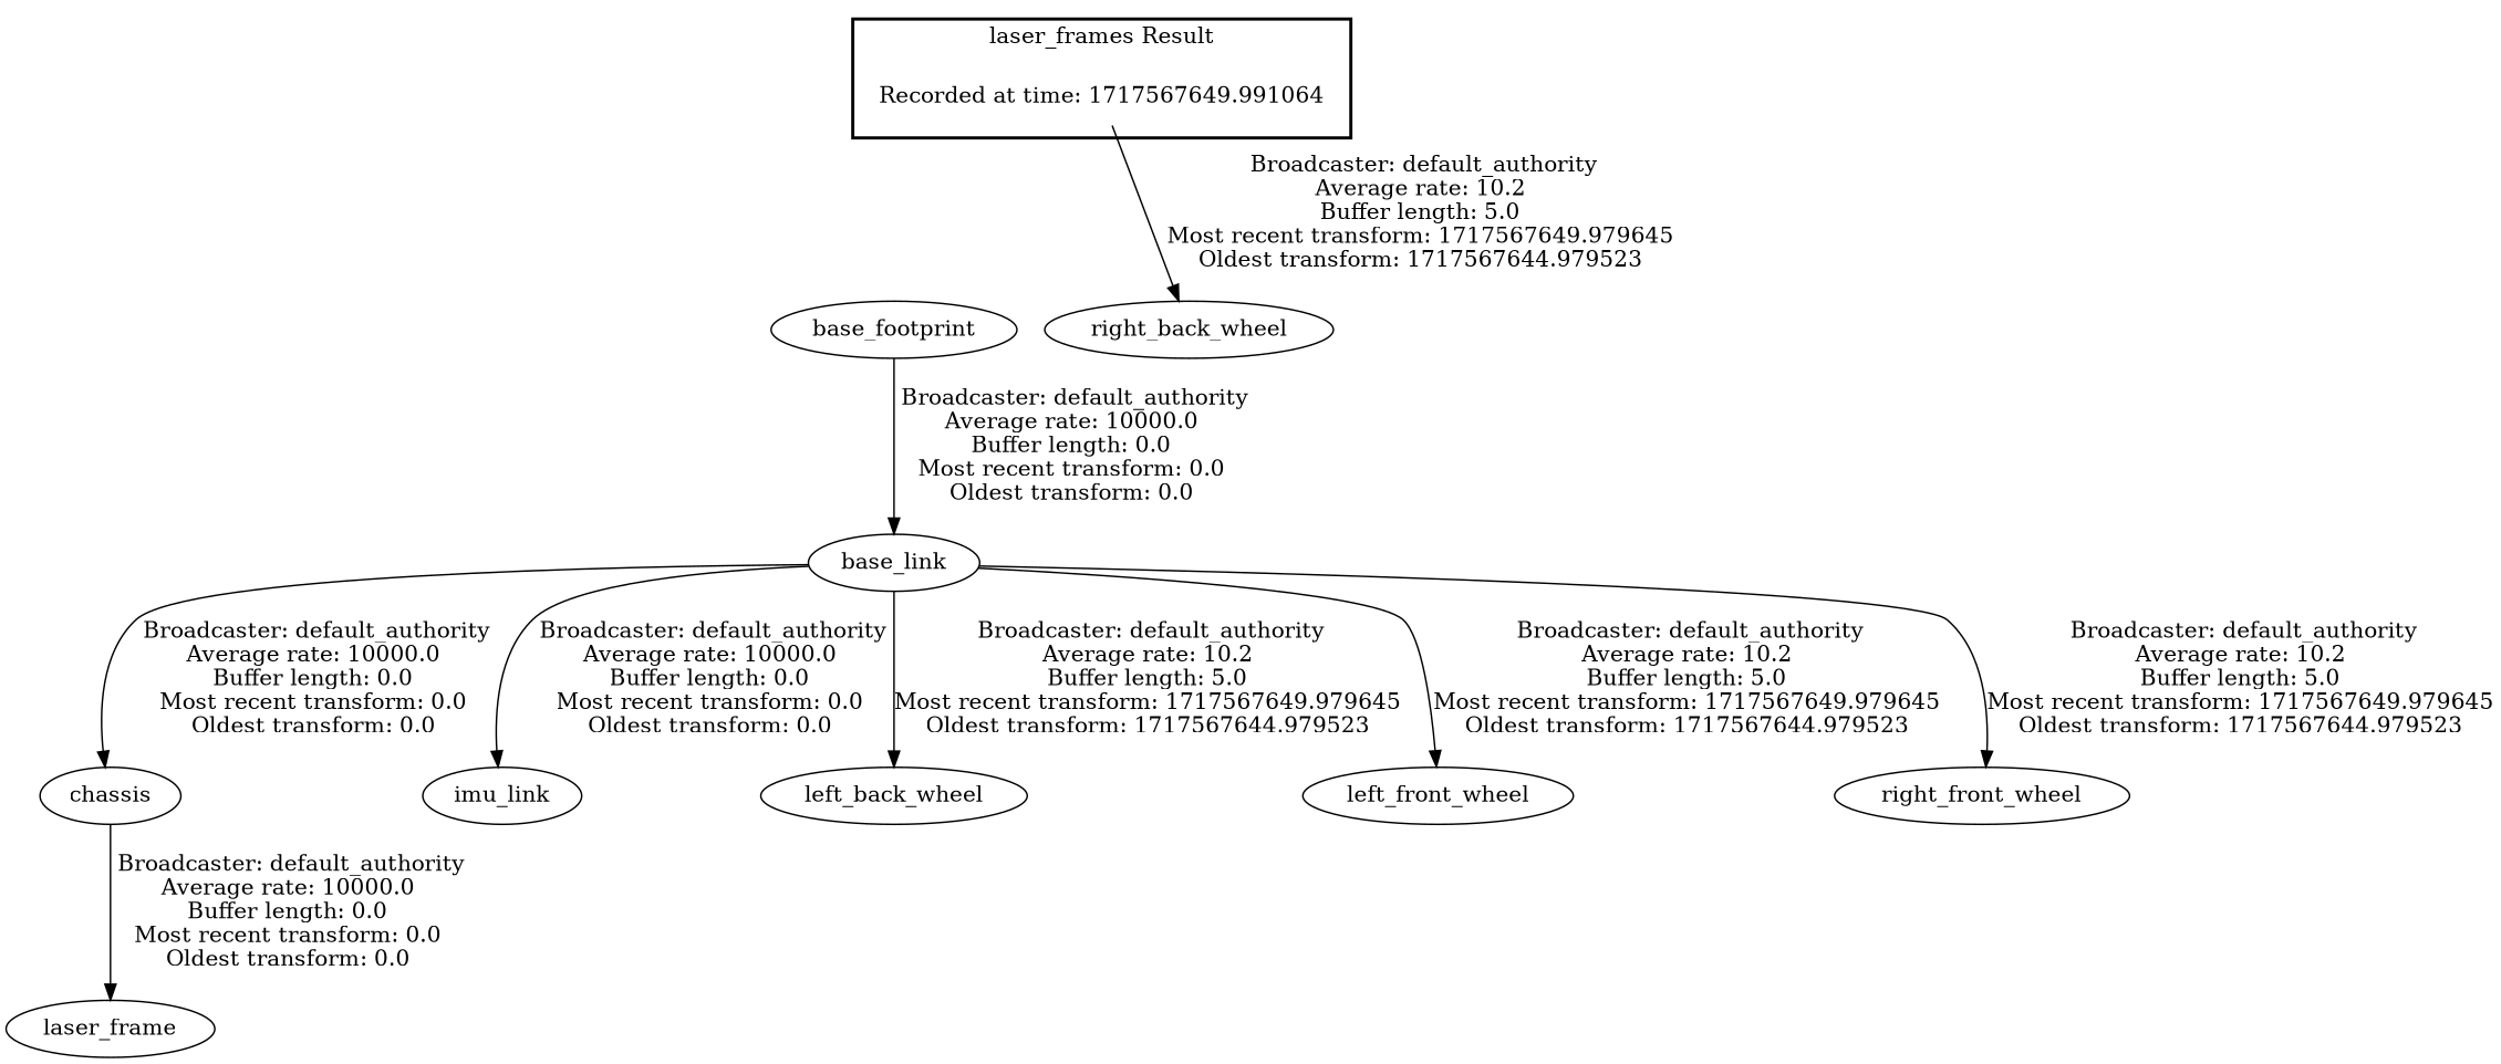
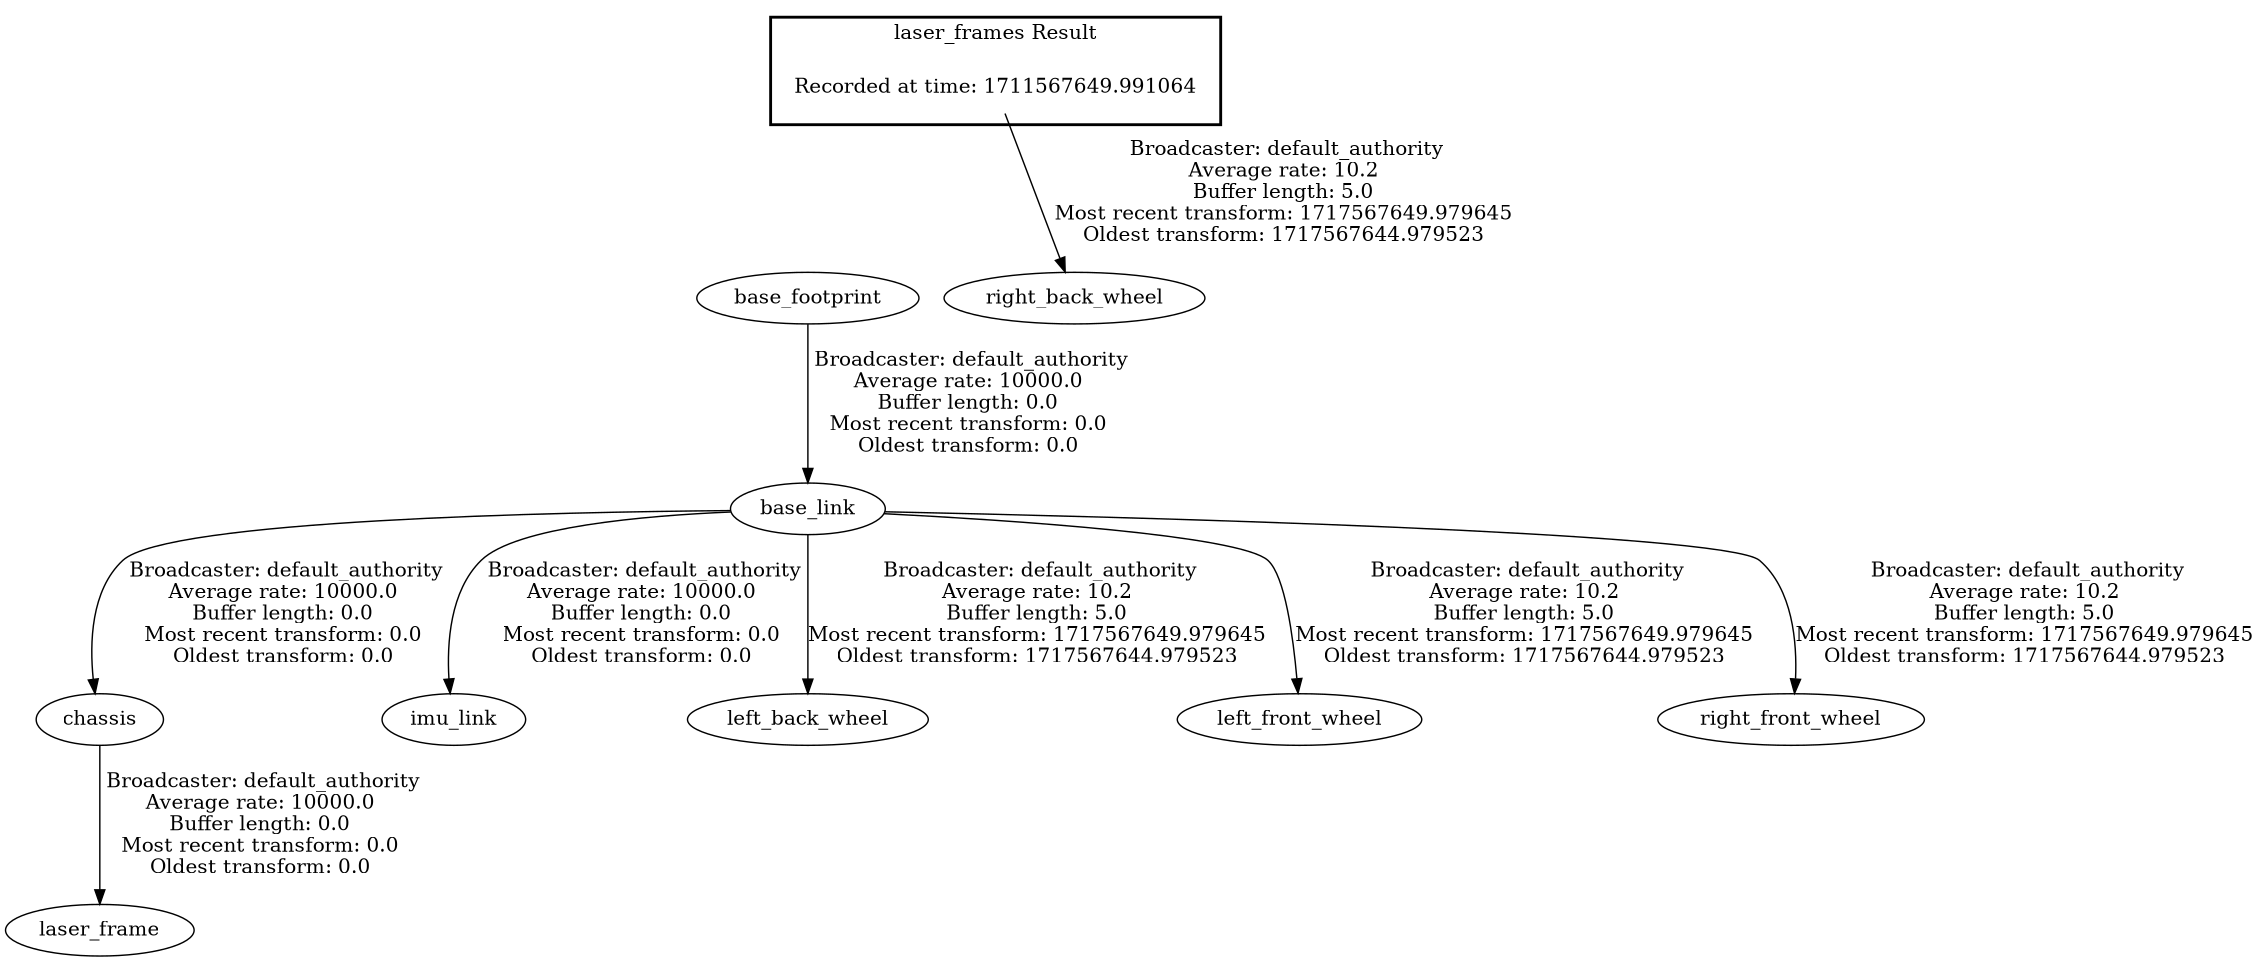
  digraph {
-   "Recorded at time: 1717567649.991064" [shape=plaintext]
+   "Recorded at time: 1717567649.991064" [shape=plaintext label="Recorded at time: 1711567649.991064"]
    base_footprint
    right_back_wheel
    base_link
    chassis
    imu_link
    left_back_wheel
    left_front_wheel
    right_front_wheel
    laser_frame
    subgraph cluster_1 {
      color=black
      label="laser_frames Result"
      style=bold
      "Recorded at time: 1717567649.991064"
    }
    "Recorded at time: 1717567649.991064" -> base_footprint [style=invis]
    "Recorded at time: 1717567649.991064" -> right_back_wheel [label=" Broadcaster: default_authority\nAverage rate: 10.2\nBuffer length: 5.0\nMost recent transform: 1717567649.979645\nOldest transform: 1717567644.979523\n"]
    base_footprint -> base_link [label=" Broadcaster: default_authority\nAverage rate: 10000.0\nBuffer length: 0.0\nMost recent transform: 0.0\nOldest transform: 0.0\n"]
    base_link -> chassis [label=" Broadcaster: default_authority\nAverage rate: 10000.0\nBuffer length: 0.0\nMost recent transform: 0.0\nOldest transform: 0.0\n"]
    base_link -> imu_link [label=" Broadcaster: default_authority\nAverage rate: 10000.0\nBuffer length: 0.0\nMost recent transform: 0.0\nOldest transform: 0.0\n"]
    base_link -> left_back_wheel [label=" Broadcaster: default_authority\nAverage rate: 10.2\nBuffer length: 5.0\nMost recent transform: 1717567649.979645\nOldest transform: 1717567644.979523\n"]
    base_link -> left_front_wheel [label=" Broadcaster: default_authority\nAverage rate: 10.2\nBuffer length: 5.0\nMost recent transform: 1717567649.979645\nOldest transform: 1717567644.979523\n"]
    base_link -> right_front_wheel [label=" Broadcaster: default_authority\nAverage rate: 10.2\nBuffer length: 5.0\nMost recent transform: 1717567649.979645\nOldest transform: 1717567644.979523\n"]
    chassis -> laser_frame [label=" Broadcaster: default_authority\nAverage rate: 10000.0\nBuffer length: 0.0\nMost recent transform: 0.0\nOldest transform: 0.0\n"]
  }
